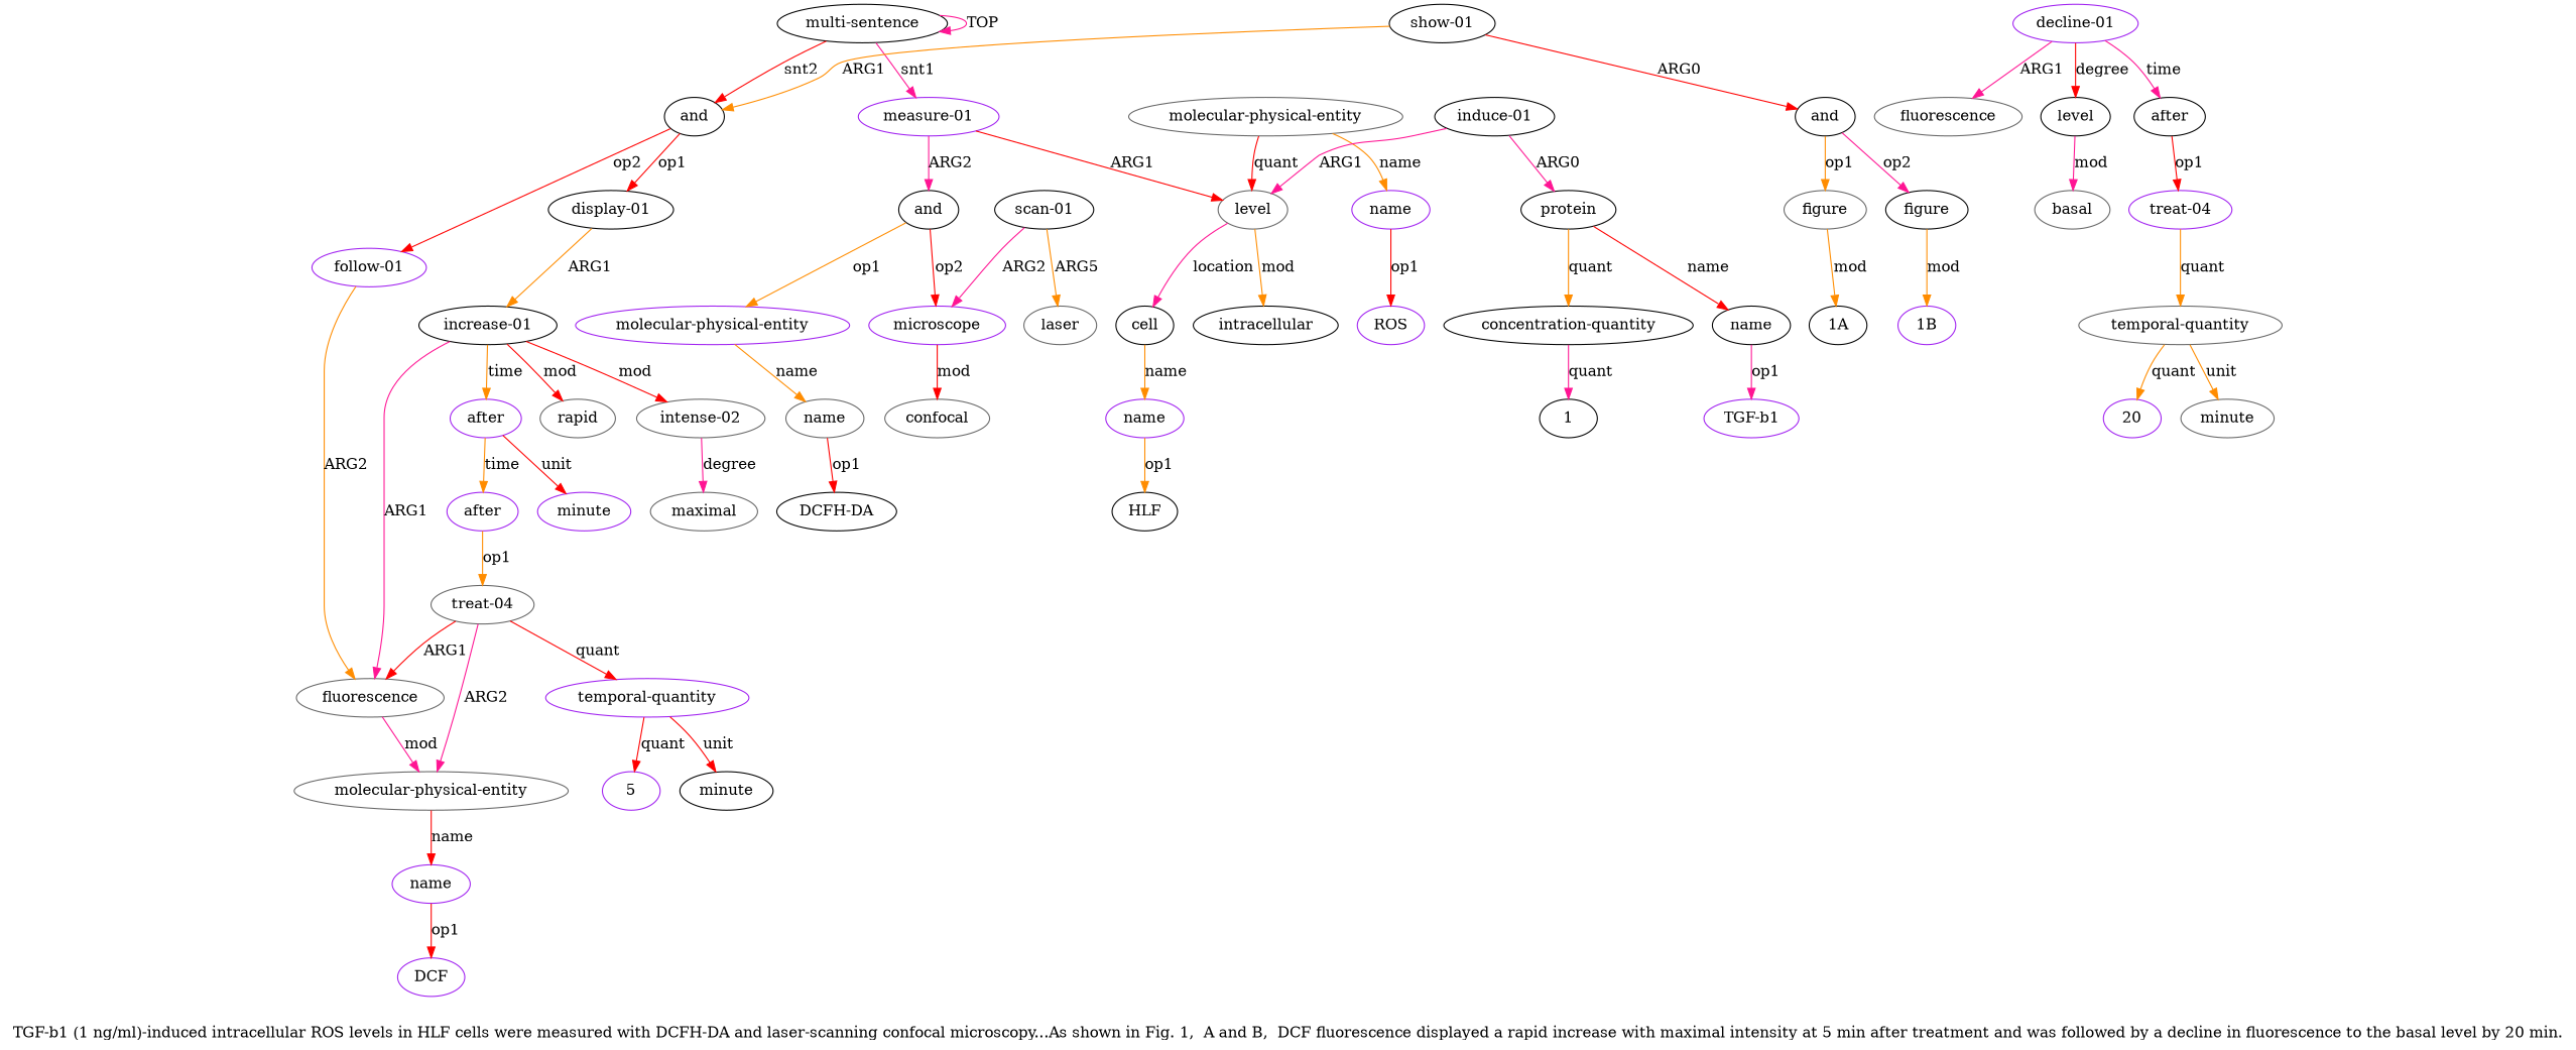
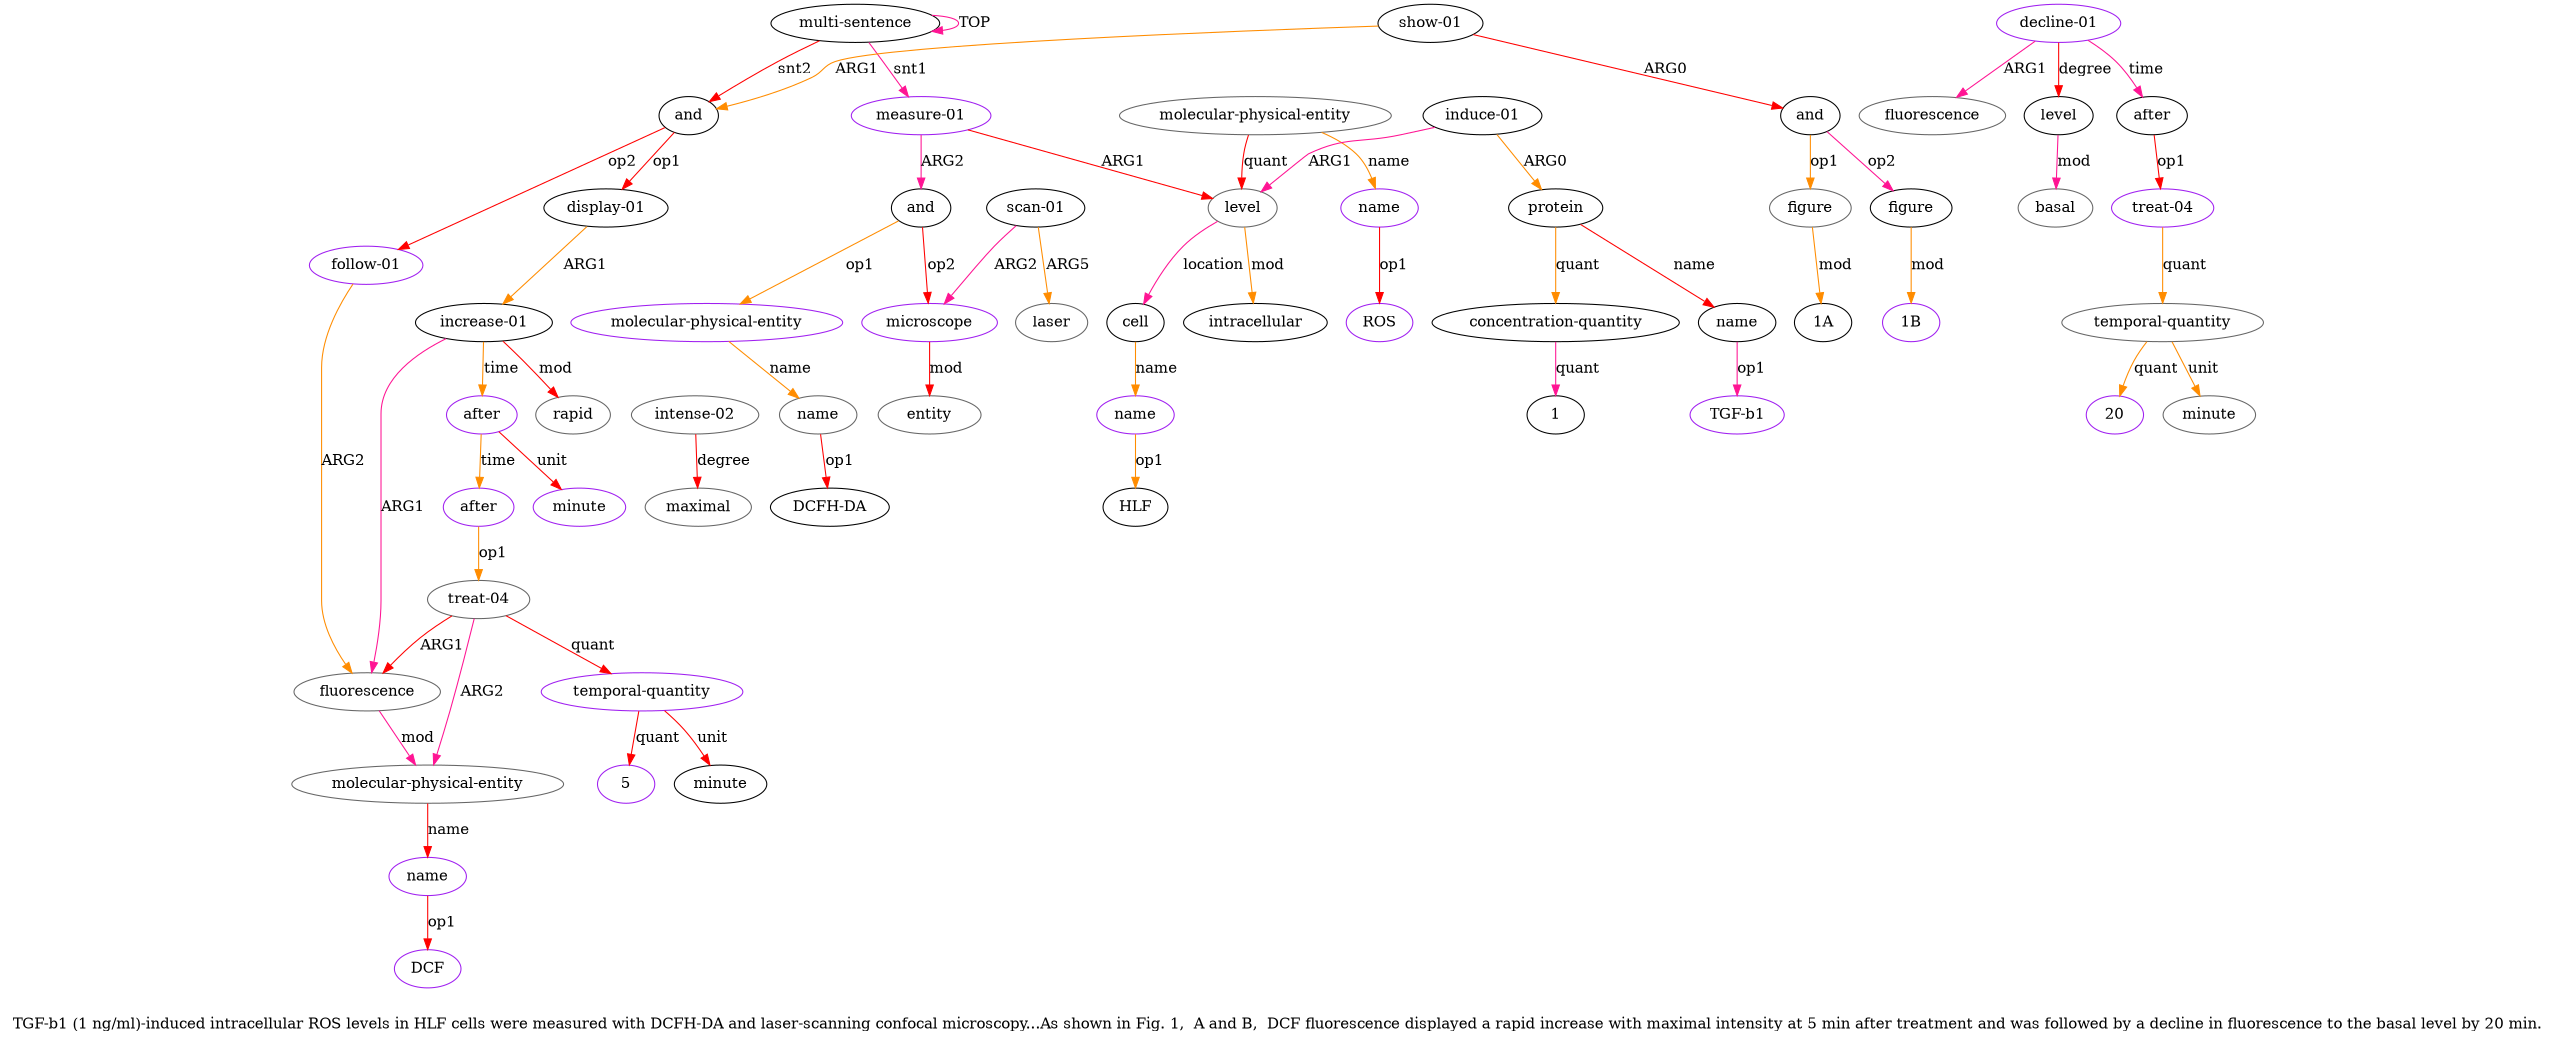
  digraph {
    label="TGF-b1 (1 ng/ml)-induced intracellular ROS levels in HLF cells were measured with DCFH-DA and laser-scanning confocal microscopy...As shown in Fig. 1,  A and B,  DCF fluorescence displayed a rapid increase with maximal intensity at 5 min after treatment and was followed by a decline in fluorescence to the basal level by 20 min."
    node [color=black gold_ind=-1 gold_label=name test_ind=-1 test_label=name]
    edge [color=red gold_label=op1 test_label=op1]
    n1 [gold_ind=20 gold_label=and label=and test_ind=20 test_label=and]
    n2 [gold_ind=21 gold_label="display-01" label="display-01" test_ind=21 test_label="display-01"]
    n3 [color=purple gold_ind=35 gold_label="follow-01" label="follow-01" test_ind=35 test_label="follow-01"]
    n4 [gold_ind=22 gold_label="increase-01" label="increase-01" test_ind=22 test_label="increase-01"]
    n5 [color=gray40 gold_ind=23 gold_label=fluorescence label=fluorescence test_ind=23 test_label=fluorescence]
    n6 [color=gray40 gold_ind=26 gold_label=rapid label=rapid test_ind=26 test_label=rapid]
    n7 [color=gray40 gold_ind=27 gold_label="intense-02" label="intense-02" test_ind=27 test_label="intense-02"]
    n8 [color=purple gold_ind=29 gold_label=after label=after test_ind=29 test_label=after]
    n9 [color=gray40 gold_ind=24 gold_label="molecular-physical-entity" label="molecular-physical-entity" test_ind=24 test_label="molecular-physical-entity"]
    n10 [color=purple gold_ind=36 gold_label="decline-01" label="decline-01" test_ind=36 test_label="decline-01"]
    n11 [color=gray40 gold_ind=37 gold_label=fluorescence label=fluorescence test_ind=37 test_label=fluorescence]
    n12 [gold_ind=38 gold_label=level label=level test_ind=38 test_label=level]
    n13 [gold_ind=40 gold_label=after label=after test_ind=40 test_label=after]
    n14 [color=gray40 gold_ind=28 gold_label=maximal label=maximal test_ind=28 test_label=maximal]
    n15 [color=purple gold_ind=31 gold_label=after label=after test_ind=31 test_label=after]
    n16 [color=purple gold_ind=30 gold_label=minute label=minute test_ind=30 test_label=minute]
    n17 [color=purple gold_ind=25 label=name test_ind=25]
    n18 [color=gray40 gold_ind=32 gold_label="treat-04" label="treat-04" test_ind=32 test_label="treat-04"]
    n19 [color=purple gold_label=DCF label=DCF test_label=DCF]
    n20 [color=purple gold_ind=33 gold_label="temporal-quantity" label="temporal-quantity" test_ind=33 test_label="temporal-quantity"]
    n21 [color=purple gold_label=5 label=5 test_label=5]
    n22 [gold_ind=34 gold_label=minute label=minute test_ind=34 test_label=minute]
    n23 [gold_label=HLF label=HLF test_label=HLF]
    n24 [color=gray40 gold_ind=39 gold_label=basal label=basal test_ind=39 test_label=basal]
    n25 [color=purple gold_ind=41 gold_label="treat-04" label="treat-04" test_ind=41 test_label="treat-04"]
    n26 [color=gray40 gold_ind=42 gold_label="temporal-quantity" label="temporal-quantity" test_ind=42 test_label="temporal-quantity"]
    n27 [gold_label="DCFH-DA" label="DCFH-DA" test_label="DCFH-DA"]
    n28 [color=purple gold_label=20 label=20 test_label=20]
    n29 [color=purple gold_label="TGF-b1" label="TGF-b1" test_label="TGF-b1"]
    n30 [color=gray40 gold_ind=15 label=name test_ind=15]
    n31 [color=purple gold_ind=14 gold_label="molecular-physical-entity" label="molecular-physical-entity" test_ind=14 test_label="molecular-physical-entity"]
-   n32 [color=gray40 gold_ind=17 gold_label=confocal label=confocal test_ind=17 test_label=confocal]
+   n32 [color=gray40 gold_ind=17 gold_label=confocal label=entity test_ind=17 test_label=confocal]
    n33 [color=purple gold_ind=16 gold_label=microscope label=microscope test_ind=16 test_label=microscope]
    n34 [gold_ind=11 gold_label="concentration-quantity" label="concentration-quantity" test_ind=11 test_label="concentration-quantity"]
    n35 [gold_label=1 label=1 test_label=1]
    n36 [gold_ind=10 label=name test_ind=10]
    n37 [gold_ind=13 gold_label=and label=and test_ind=13 test_label=and]
    n38 [gold_label="1A" label="1A" test_label="1A"]
    n39 [color=gray40 gold_ind=19 gold_label=laser label=laser test_ind=19 test_label=laser]
    n40 [gold_ind=18 gold_label="scan-01" label="scan-01" test_ind=18 test_label="scan-01"]
    n41 [color=purple gold_ind=1 gold_label="measure-01" label="measure-01" test_ind=1 test_label="measure-01"]
    n42 [color=gray40 gold_ind=2 gold_label=level label=level test_ind=2 test_label=level]
    n43 [gold_ind=5 gold_label=cell label=cell test_ind=5 test_label=cell]
    n44 [gold_ind=7 gold_label=intracellular label=intracellular test_ind=7 test_label=intracellular]
    n45 [color=purple gold_ind=6 label=name test_ind=6]
    n46 [gold_ind=0 gold_label="multi-sentence" label="multi-sentence" test_ind=0 test_label="multi-sentence"]
    n47 [color=gray40 gold_ind=3 gold_label="molecular-physical-entity" label="molecular-physical-entity" test_ind=3 test_label="molecular-physical-entity"]
    n48 [color=purple gold_ind=4 label=name test_ind=4]
    n49 [color=purple gold_label=ROS label=ROS test_label=ROS]
    n50 [gold_ind=9 gold_label=protein label=protein test_ind=9 test_label=protein]
    n51 [gold_ind=8 gold_label="induce-01" label="induce-01" test_ind=8 test_label="induce-01"]
    n52 [color=purple gold_label="1B" label="1B" test_label="1B"]
    n53 [color=gray40 gold_ind=46 gold_label=figure label=figure test_ind=46 test_label=figure]
    n54 [gold_ind=47 gold_label=figure label=figure test_ind=47 test_label=figure]
    n55 [gold_ind=44 gold_label="show-01" label="show-01" test_ind=44 test_label="show-01"]
    n56 [gold_ind=45 gold_label=and label=and test_ind=45 test_label=and]
    n57 [color=gray40 gold_ind=43 gold_label=minute label=minute test_ind=43 test_label=minute]
    n1 -> n2 [label=op1]
    n1 -> n3 [gold_label=op2 label=op2 test_label=op2]
    n2 -> n4 [color=darkorange gold_label=ARG1 label=ARG1 test_label=ARG1]
    n3 -> n5 [color=darkorange gold_label=ARG2 label=ARG2 test_label=ARG2]
    n4 -> n5 [color=deeppink gold_label=ARG1 label=ARG1 test_label=ARG1]
    n4 -> n6 [gold_label=mod label=mod test_label=mod]
-   n4 -> n7 [gold_label=mod label=mod test_label=mod]
    n4 -> n8 [color=darkorange gold_label=time label=time test_label=time]
    n5 -> n9 [color=deeppink gold_label=mod label=mod test_label=mod]
-   n7 -> n14 [color=deeppink gold_label=degree label=degree test_label=degree]
+   n7 -> n14 [gold_label=degree label=degree test_label=degree]
    n8 -> n15 [color=darkorange gold_label=time label=time test_label=time]
    n8 -> n16 [gold_label=unit label=unit test_label=unit]
    n9 -> n17 [gold_label=name label=name test_label=name]
    n10 -> n11 [color=deeppink gold_label=ARG1 label=ARG1 test_label=ARG1]
    n10 -> n12 [gold_label=degree label=degree test_label=degree]
    n10 -> n13 [color=deeppink gold_label=time label=time test_label=time]
    n12 -> n24 [color=deeppink gold_label=mod label=mod test_label=mod]
    n13 -> n25 [label=op1]
    n15 -> n18 [color=darkorange label=op1]
    n17 -> n19 [label=op1]
    n18 -> n5 [gold_label=ARG1 label=ARG1 test_label=ARG1]
    n18 -> n9 [color=deeppink gold_label=ARG2 label=ARG2 test_label=ARG2]
    n18 -> n20 [gold_label=quant label=quant test_label=quant]
    n20 -> n21 [gold_label=quant label=quant test_label=quant]
    n20 -> n22 [gold_label=unit label=unit test_label=unit]
    n25 -> n26 [color=darkorange gold_label=quant label=quant test_label=quant]
    n26 -> n28 [color=darkorange gold_label=quant label=quant test_label=quant]
    n26 -> n57 [color=darkorange gold_label=unit label=unit test_label=unit]
    n30 -> n27 [label=op1]
    n31 -> n30 [color=darkorange gold_label=name label=name test_label=name]
    n33 -> n32 [gold_label=mod label=mod test_label=mod]
    n34 -> n35 [color=deeppink gold_label=quant label=quant test_label=quant]
    n36 -> n29 [color=deeppink label=op1]
    n37 -> n31 [color=darkorange label=op1]
    n37 -> n33 [gold_label=op2 label=op2 test_label=op2]
    n40 -> n33 [color=deeppink gold_label=ARG2 label=ARG2 test_label=ARG2]
    n40 -> n39 [color=darkorange gold_label=ARG0 label=ARG5 test_label=ARG0]
    n41 -> n37 [color=deeppink gold_label=ARG2 label=ARG2 test_label=ARG2]
    n41 -> n42 [gold_label=ARG1 label=ARG1 test_label=ARG1]
    n42 -> n43 [color=deeppink gold_label=location label=location test_label=location]
    n42 -> n44 [color=darkorange gold_label=mod label=mod test_label=mod]
    n43 -> n45 [color=darkorange gold_label=name label=name test_label=name]
    n45 -> n23 [color=darkorange label=op1]
    n46 -> n1 [gold_label=snt2 label=snt2 test_label=snt2]
    n46 -> n41 [color=deeppink gold_label=snt1 label=snt1 test_label=snt1]
    n46 -> n46 [color=deeppink gold_label=TOP label=TOP test_label=TOP]
    n47 -> n42 [gold_label=quant label=quant test_label=quant]
    n47 -> n48 [color=darkorange gold_label=name label=name test_label=name]
    n48 -> n49 [label=op1]
    n50 -> n34 [color=darkorange gold_label=quant label=quant test_label=quant]
    n50 -> n36 [gold_label=name label=name test_label=name]
    n51 -> n42 [color=deeppink gold_label=ARG1 label=ARG1 test_label=ARG1]
-   n51 -> n50 [color=deeppink gold_label=ARG0 label=ARG0 test_label=ARG0]
+   n51 -> n50 [color=darkorange gold_label=ARG0 label=ARG0 test_label=ARG0]
    n53 -> n38 [color=darkorange gold_label=mod label=mod test_label=mod]
    n54 -> n52 [color=darkorange gold_label=mod label=mod test_label=mod]
    n55 -> n1 [color=darkorange gold_label=ARG1 label=ARG1 test_label=ARG1]
    n55 -> n56 [gold_label=ARG0 label=ARG0 test_label=ARG0]
    n56 -> n53 [color=darkorange label=op1]
    n56 -> n54 [color=deeppink gold_label=op2 label=op2 test_label=op2]
  }
